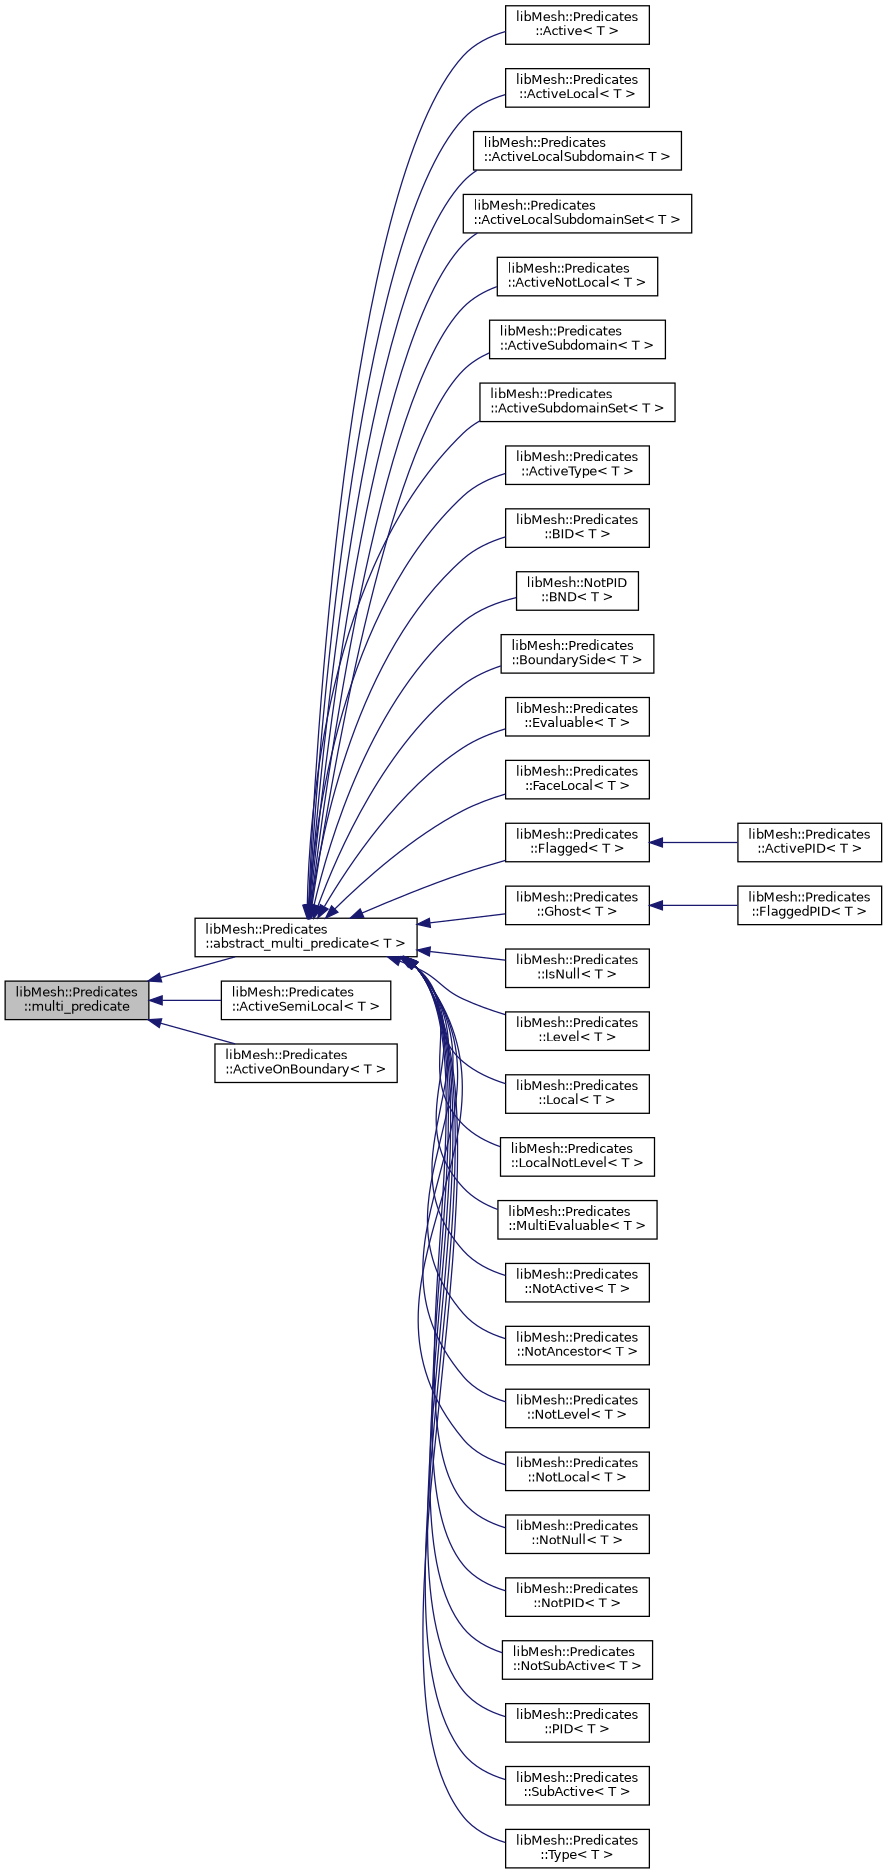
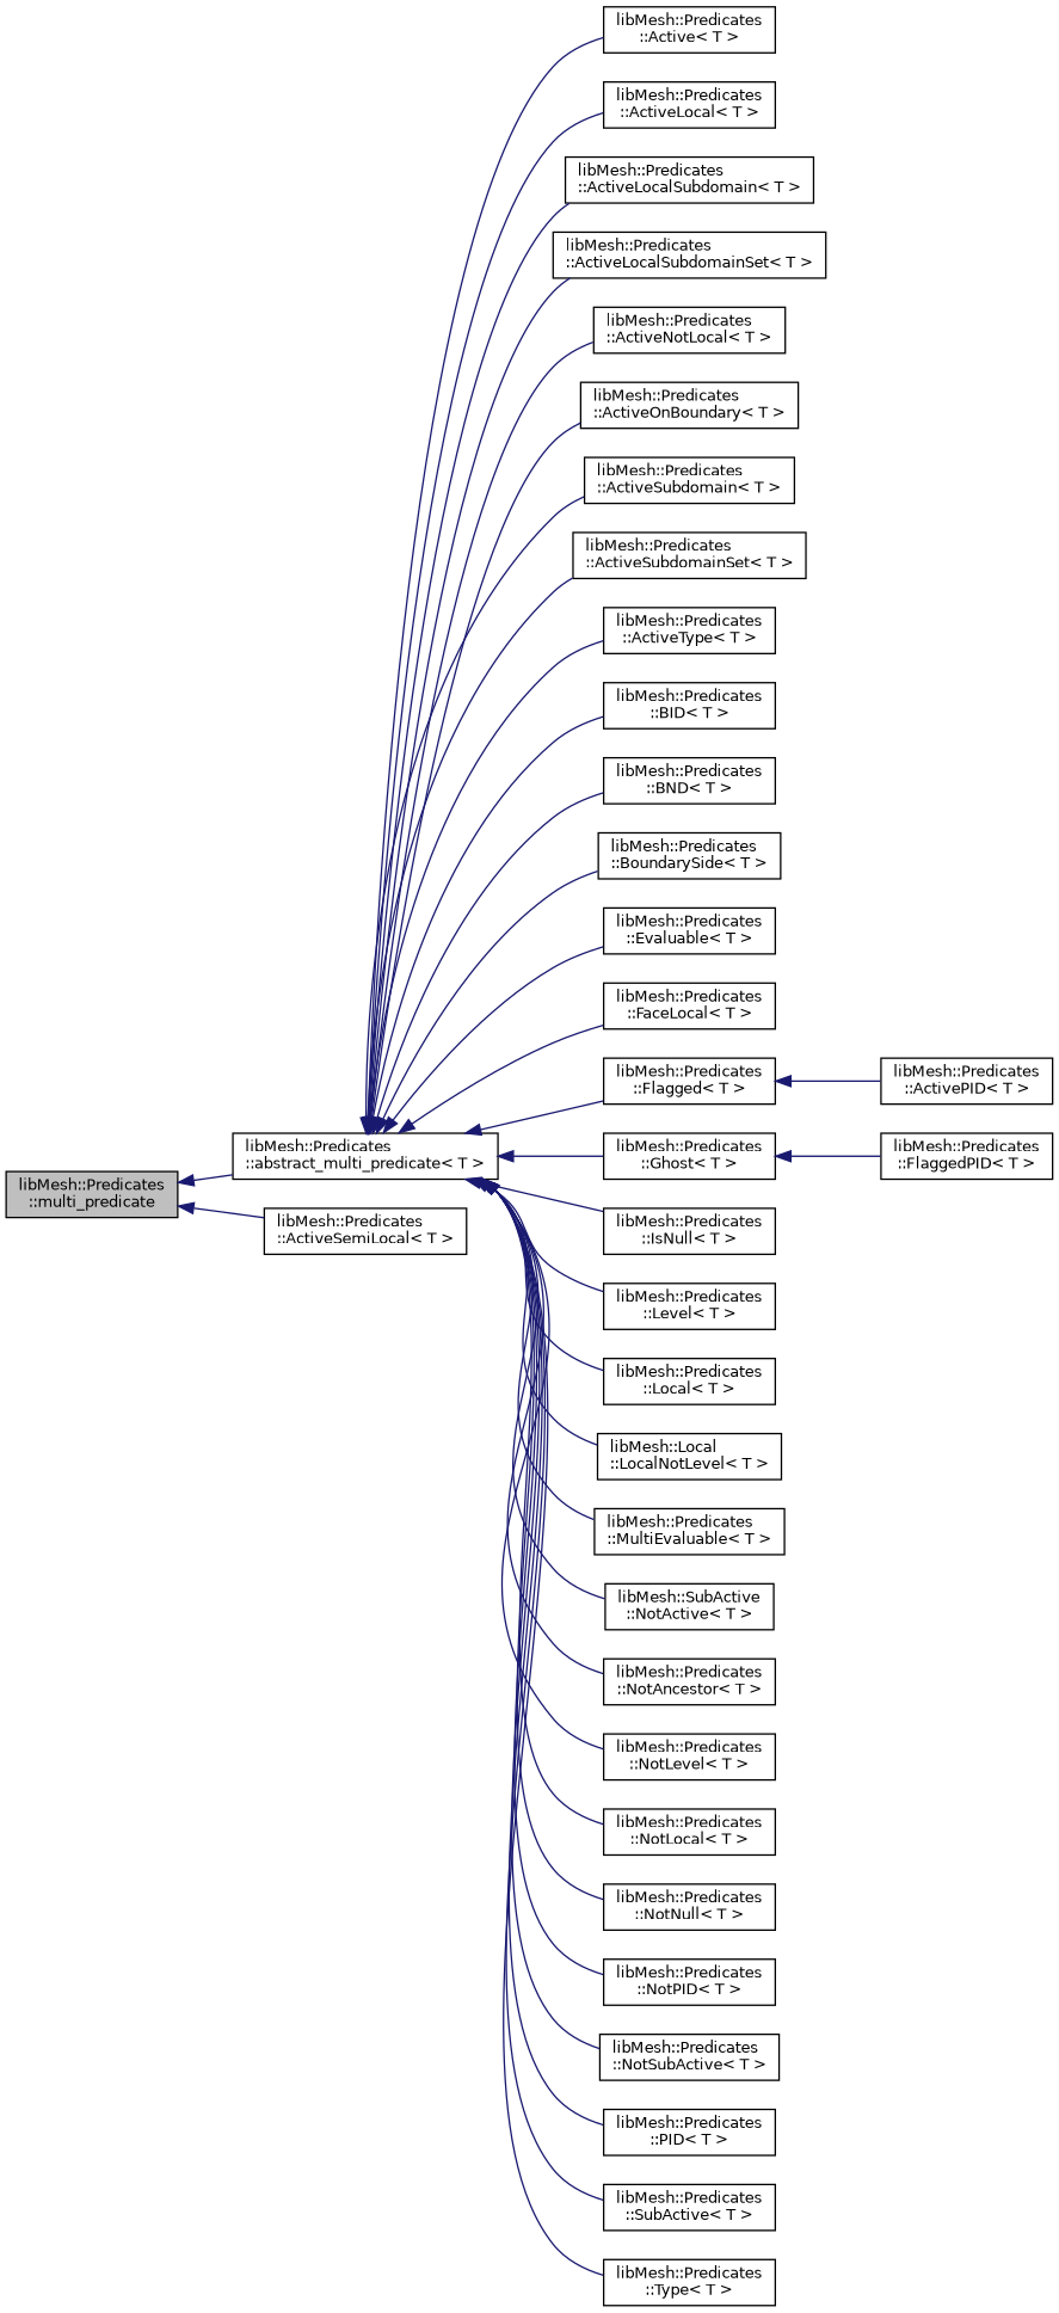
  digraph {
    rankdir=LR
    node [color=black fillcolor=white fontname=Helvetica fontsize=10 shape=record style=filled]
    edge [color=midnightblue dir=back fontname=Helvetica fontsize=10 labelfontname=Helvetica labelfontsize=10 style=solid]
    n1 [fillcolor=grey75 fontcolor=black height=0.2 label="libMesh::Predicates\l::multi_predicate" width=0.4]
    n2 [height=0.2 label="libMesh::Predicates\l::abstract_multi_predicate\< T \>" width=0.4]
    n3 [height=0.2 label="libMesh::Predicates\l::ActiveSemiLocal\< T \>" width=0.4]
    n4 [height=0.2 label="libMesh::Predicates\l::Active\< T \>" width=0.4]
    n5 [height=0.2 label="libMesh::Predicates\l::ActiveLocal\< T \>" width=0.4]
    n6 [height=0.2 label="libMesh::Predicates\l::ActiveLocalSubdomain\< T \>" width=0.4]
    n7 [height=0.2 label="libMesh::Predicates\l::ActiveLocalSubdomainSet\< T \>" width=0.4]
    n8 [height=0.2 label="libMesh::Predicates\l::ActiveNotLocal\< T \>" width=0.4]
    n9 [height=0.2 label="libMesh::Predicates\l::ActiveOnBoundary\< T \>" width=0.4]
    n10 [height=0.2 label="libMesh::Predicates\l::ActiveSubdomain\< T \>" width=0.4]
    n11 [height=0.2 label="libMesh::Predicates\l::ActiveSubdomainSet\< T \>" width=0.4]
    n12 [height=0.2 label="libMesh::Predicates\l::ActiveType\< T \>" width=0.4]
    n13 [height=0.2 label="libMesh::Predicates\l::BID\< T \>" width=0.4]
-   n14 [height=0.2 label="libMesh::NotPID\l::BND\< T \>" width=0.4]
+   n14 [height=0.2 label="libMesh::Predicates\l::BND\< T \>" width=0.4]
    n15 [height=0.2 label="libMesh::Predicates\l::BoundarySide\< T \>" width=0.4]
    n16 [height=0.2 label="libMesh::Predicates\l::Evaluable\< T \>" width=0.4]
    n17 [height=0.2 label="libMesh::Predicates\l::FaceLocal\< T \>" width=0.4]
    n18 [height=0.2 label="libMesh::Predicates\l::Flagged\< T \>" width=0.4]
    n19 [height=0.2 label="libMesh::Predicates\l::Ghost\< T \>" width=0.4]
    n20 [height=0.2 label="libMesh::Predicates\l::IsNull\< T \>" width=0.4]
    n21 [height=0.2 label="libMesh::Predicates\l::Level\< T \>" width=0.4]
    n22 [height=0.2 label="libMesh::Predicates\l::Local\< T \>" width=0.4]
-   n23 [height=0.2 label="libMesh::Predicates\l::LocalNotLevel\< T \>" width=0.4]
+   n23 [height=0.2 label="libMesh::Local\l::LocalNotLevel\< T \>" width=0.4]
    n24 [height=0.2 label="libMesh::Predicates\l::MultiEvaluable\< T \>" width=0.4]
-   n25 [height=0.2 label="libMesh::Predicates\l::NotActive\< T \>" width=0.4]
+   n25 [height=0.2 label="libMesh::SubActive\l::NotActive\< T \>" width=0.4]
    n26 [height=0.2 label="libMesh::Predicates\l::NotAncestor\< T \>" width=0.4]
    n27 [height=0.2 label="libMesh::Predicates\l::NotLevel\< T \>" width=0.4]
    n28 [height=0.2 label="libMesh::Predicates\l::NotLocal\< T \>" width=0.4]
    n29 [height=0.2 label="libMesh::Predicates\l::NotNull\< T \>" width=0.4]
    n30 [height=0.2 label="libMesh::Predicates\l::NotPID\< T \>" width=0.4]
    n31 [height=0.2 label="libMesh::Predicates\l::NotSubActive\< T \>" width=0.4]
    n32 [height=0.2 label="libMesh::Predicates\l::PID\< T \>" width=0.4]
    n33 [height=0.2 label="libMesh::Predicates\l::SubActive\< T \>" width=0.4]
    n34 [height=0.2 label="libMesh::Predicates\l::Type\< T \>" width=0.4]
    n35 [height=0.2 label="libMesh::Predicates\l::ActivePID\< T \>" width=0.4]
    n36 [height=0.2 label="libMesh::Predicates\l::FlaggedPID\< T \>" width=0.4]
    n1 -> n2
    n1 -> n3
    n2 -> n4
    n2 -> n5
    n2 -> n6
    n2 -> n7
    n2 -> n8
-   n1 -> n9
+   n2 -> n9
    n2 -> n10
    n2 -> n11
    n2 -> n12
    n2 -> n13
    n2 -> n14
    n2 -> n15
    n2 -> n16
    n2 -> n17
    n2 -> n18
    n2 -> n19
    n2 -> n20
    n2 -> n21
    n2 -> n22
    n2 -> n23
    n2 -> n24
    n2 -> n25
    n2 -> n26
    n2 -> n27
    n2 -> n28
    n2 -> n29
    n2 -> n30
    n2 -> n31
    n2 -> n32
    n2 -> n33
    n2 -> n34
    n18 -> n35
    n19 -> n36
  }
